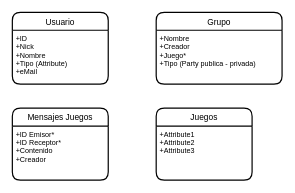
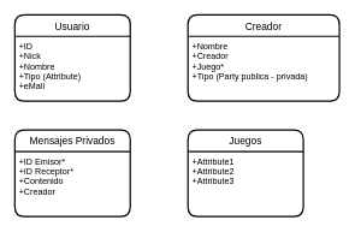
  <mxCell id="0" />
  <mxCell id="1" parent="0" />
  <mxCell id="2" value="Usuario" style="swimlane;childLayout=stackLayout;horizontal=1;startSize=30;horizontalStack=0;rounded=1;fontSize=14;fontStyle=0;strokeWidth=2;resizeParent=0;resizeLast=1;shadow=0;dashed=0;align=center;" vertex="1" parent="1"><mxGeometry x="20" y="20" width="160" height="120" as="geometry" /></mxCell>
  <mxCell id="3" value="+ID&#10;+Nick&#10;+Nombre&#10;+Tipo (Attribute)&#10;+eMail&#10;" style="align=left;strokeColor=none;fillColor=none;spacingLeft=4;fontSize=12;verticalAlign=top;resizable=0;rotatable=0;part=1;" vertex="1" parent="2"><mxGeometry y="30" width="160" height="90" as="geometry" /></mxCell>
- <mxCell id="4" value="Grupo" style="swimlane;childLayout=stackLayout;horizontal=1;startSize=30;horizontalStack=0;rounded=1;fontSize=14;fontStyle=0;strokeWidth=2;resizeParent=0;resizeLast=1;shadow=0;dashed=0;align=center;" vertex="1" parent="1"><mxGeometry x="260" y="20" width="210" height="120" as="geometry" /></mxCell>
+ <mxCell id="4" value="Creador" style="swimlane;childLayout=stackLayout;horizontal=1;startSize=30;horizontalStack=0;rounded=1;fontSize=14;fontStyle=0;strokeWidth=2;resizeParent=0;resizeLast=1;shadow=0;dashed=0;align=center;" vertex="1" parent="1"><mxGeometry x="260" y="20" width="210" height="120" as="geometry" /></mxCell>
  <mxCell id="5" value="+Nombre&#10;+Creador&#10;+Juego*&#10;+Tipo (Party publica - privada)" style="align=left;strokeColor=none;fillColor=none;spacingLeft=4;fontSize=12;verticalAlign=top;resizable=0;rotatable=0;part=1;" vertex="1" parent="4"><mxGeometry y="30" width="210" height="90" as="geometry" /></mxCell>
  <mxCell id="6" value="Juegos" style="swimlane;childLayout=stackLayout;horizontal=1;startSize=30;horizontalStack=0;rounded=1;fontSize=14;fontStyle=0;strokeWidth=2;resizeParent=0;resizeLast=1;shadow=0;dashed=0;align=center;" vertex="1" parent="1"><mxGeometry x="260" y="180" width="160" height="120" as="geometry" /></mxCell>
  <mxCell id="7" value="+Attribute1&#10;+Attribute2&#10;+Attribute3" style="align=left;strokeColor=none;fillColor=none;spacingLeft=4;fontSize=12;verticalAlign=top;resizable=0;rotatable=0;part=1;" vertex="1" parent="6"><mxGeometry y="30" width="160" height="90" as="geometry" /></mxCell>
- <mxCell id="8" value="Mensajes Juegos" style="swimlane;childLayout=stackLayout;horizontal=1;startSize=30;horizontalStack=0;rounded=1;fontSize=14;fontStyle=0;strokeWidth=2;resizeParent=0;resizeLast=1;shadow=0;dashed=0;align=center;" vertex="1" parent="1"><mxGeometry x="20" y="180" width="160" height="120" as="geometry" /></mxCell>
+ <mxCell id="8" value="Mensajes Privados" style="swimlane;childLayout=stackLayout;horizontal=1;startSize=30;horizontalStack=0;rounded=1;fontSize=14;fontStyle=0;strokeWidth=2;resizeParent=0;resizeLast=1;shadow=0;dashed=0;align=center;" vertex="1" parent="1"><mxGeometry x="20" y="180" width="160" height="120" as="geometry" /></mxCell>
  <mxCell id="9" value="+ID Emisor*&#10;+ID Receptor*&#10;+Contenido&#10;+Creador" style="align=left;strokeColor=none;fillColor=none;spacingLeft=4;fontSize=12;verticalAlign=top;resizable=0;rotatable=0;part=1;" vertex="1" parent="8"><mxGeometry y="30" width="160" height="90" as="geometry" /></mxCell>
